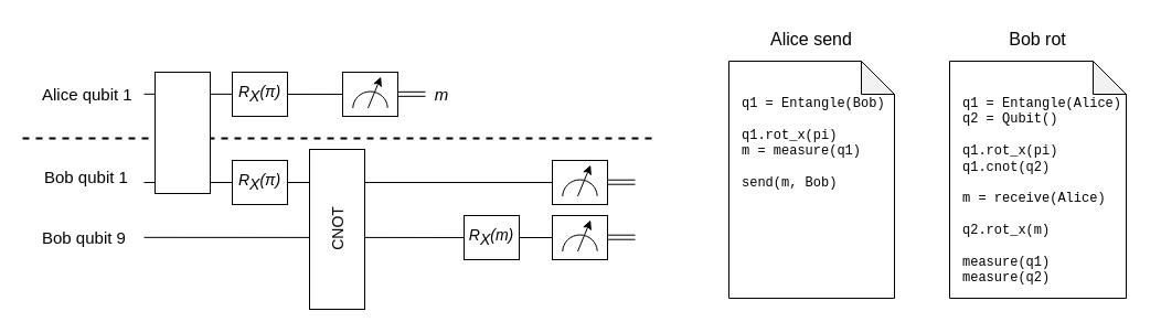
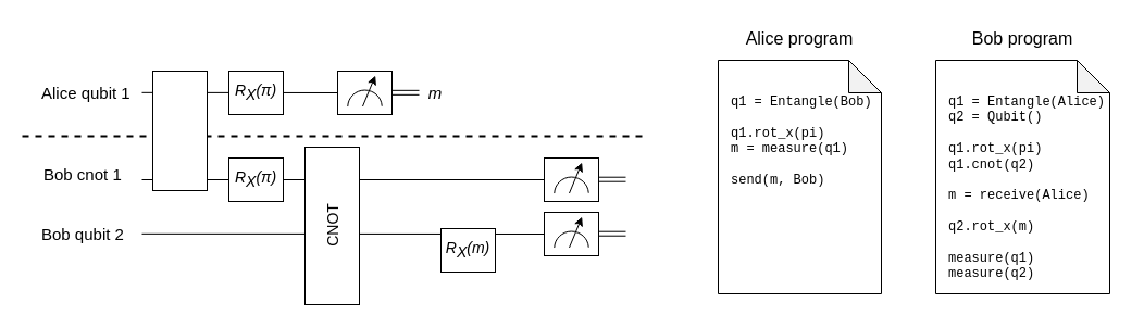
  <mxCell id="0" />
  <mxCell id="1" parent="0" />
  <mxCell id="2" value="" style="endArrow=none;html=1;dashed=1;strokeWidth=2;" edge="1" parent="1"><mxGeometry width="50" height="50" relative="1" as="geometry"><mxPoint x="20" y="125" as="sourcePoint" /><mxPoint x="590" y="125" as="targetPoint" /></mxGeometry></mxCell>
  <mxCell id="3" value="" style="shape=note;whiteSpace=wrap;html=1;backgroundOutline=1;darkOpacity=0.05;" parent="1" vertex="1"><mxGeometry x="660" y="55" width="150" height="215" as="geometry" /></mxCell>
  <mxCell id="4" value="" style="endArrow=none;html=1;shadow=0;fontFamily=DejaVu Sans;fontSize=15;entryX=0;entryY=0.5;entryDx=0;entryDy=0;" parent="1" target="18" edge="1"><mxGeometry width="50" height="50" relative="1" as="geometry"><mxPoint x="130" y="84.83" as="sourcePoint" /><mxPoint x="260" y="115" as="targetPoint" /></mxGeometry></mxCell>
  <mxCell id="5" value="" style="endArrow=none;html=1;shadow=0;fontFamily=DejaVu Sans;fontSize=15;entryX=0;entryY=0.5;entryDx=0;entryDy=0;" parent="1" target="26" edge="1"><mxGeometry width="50" height="50" relative="1" as="geometry"><mxPoint x="130" y="165" as="sourcePoint" /><mxPoint x="450" y="165" as="targetPoint" /></mxGeometry></mxCell>
  <mxCell id="6" value="" style="rounded=0;whiteSpace=wrap;html=1;strokeWidth=1;fontFamily=Helvetica;fontSize=15;align=center;spacing=0;horizontal=0;shadow=0;" parent="1" vertex="1"><mxGeometry x="140" y="65" width="50" height="110" as="geometry" /></mxCell>
  <mxCell id="7" value="&lt;i style=&quot;font-size: 15px;&quot;&gt;m&lt;/i&gt;" style="text;html=1;strokeColor=none;fillColor=none;align=center;verticalAlign=middle;whiteSpace=wrap;rounded=0;fontFamily=Helvetica;fontSize=15;spacing=0;shadow=0;" parent="1" vertex="1"><mxGeometry x="390" y="75" width="20" height="20" as="geometry" /></mxCell>
- <mxCell id="8" value="Bob qubit 1" style="text;html=1;strokeColor=none;fillColor=none;align=left;verticalAlign=middle;whiteSpace=wrap;rounded=0;fontFamily=Helvetica;fontSize=15;spacing=0;shadow=0;" parent="1" vertex="1"><mxGeometry x="40" y="150" width="80" height="20" as="geometry" /></mxCell>
+ <mxCell id="8" value="Bob cnot 1" style="text;html=1;strokeColor=none;fillColor=none;align=left;verticalAlign=middle;whiteSpace=wrap;rounded=0;fontFamily=Helvetica;fontSize=15;spacing=0;shadow=0;" parent="1" vertex="1"><mxGeometry x="40" y="150" width="80" height="20" as="geometry" /></mxCell>
  <mxCell id="9" value="Alice qubit 1" style="text;html=1;strokeColor=none;fillColor=none;align=left;verticalAlign=middle;whiteSpace=wrap;rounded=0;fontFamily=Helvetica;fontSize=15;spacing=0;shadow=0;" parent="1" vertex="1"><mxGeometry x="37.5" y="75" width="82.5" height="20" as="geometry" /></mxCell>
  <mxCell id="10" value="" style="endArrow=none;html=1;exitX=1;exitY=0.5;exitDx=0;exitDy=0;shape=link;shadow=0;fontFamily=DejaVu Sans;fontSize=15;" parent="1" edge="1"><mxGeometry width="50" height="50" relative="1" as="geometry"><mxPoint x="360" y="84.83" as="sourcePoint" /><mxPoint x="385" y="84.83" as="targetPoint" /></mxGeometry></mxCell>
- <mxCell id="11" value="Bob qubit 9" style="text;html=1;strokeColor=none;fillColor=none;align=left;verticalAlign=middle;whiteSpace=wrap;rounded=0;fontFamily=Helvetica;fontSize=15;spacing=0;shadow=0;" parent="1" vertex="1"><mxGeometry x="37.5" y="205" width="80" height="20" as="geometry" /></mxCell>
+ <mxCell id="11" value="Bob qubit 2" style="text;html=1;strokeColor=none;fillColor=none;align=left;verticalAlign=middle;whiteSpace=wrap;rounded=0;fontFamily=Helvetica;fontSize=15;spacing=0;shadow=0;" parent="1" vertex="1"><mxGeometry x="37.5" y="205" width="80" height="20" as="geometry" /></mxCell>
  <mxCell id="12" value="" style="endArrow=none;html=1;exitX=1;exitY=0.5;exitDx=0;exitDy=0;entryX=0;entryY=0.5;entryDx=0;entryDy=0;shadow=0;fontFamily=DejaVu Sans;fontSize=15;" parent="1" target="33" edge="1"><mxGeometry width="50" height="50" relative="1" as="geometry"><mxPoint x="130" y="214.83" as="sourcePoint" /><mxPoint x="690.5" y="214.83" as="targetPoint" /></mxGeometry></mxCell>
  <mxCell id="13" value="&lt;i style=&quot;font-size: 14px;&quot;&gt;R&lt;sub style=&quot;font-size: 14px;&quot;&gt;X&lt;/sub&gt;(π)&lt;/i&gt;" style="rounded=0;whiteSpace=wrap;html=1;strokeWidth=1;fontFamily=Helvetica;fontSize=14;align=center;spacing=0;horizontal=1;shadow=0;" parent="1" vertex="1"><mxGeometry x="210" y="145" width="50" height="40" as="geometry" /></mxCell>
  <mxCell id="14" value="&lt;i style=&quot;font-size: 14px;&quot;&gt;R&lt;sub style=&quot;font-size: 14px;&quot;&gt;X&lt;/sub&gt;(π)&lt;/i&gt;" style="rounded=0;whiteSpace=wrap;html=1;strokeWidth=1;fontFamily=Helvetica;fontSize=14;align=center;spacing=0;horizontal=1;shadow=0;" parent="1" vertex="1"><mxGeometry x="210" y="65" width="50" height="40" as="geometry" /></mxCell>
  <mxCell id="15" value="" style="group;shadow=0;fontFamily=DejaVu Sans;fontSize=15;" parent="1" vertex="1" connectable="0"><mxGeometry x="310" y="65" width="55" height="48.5" as="geometry" /></mxCell>
  <mxCell id="16" value="" style="group;shadow=0;fontFamily=DejaVu Sans;fontSize=15;" parent="15" vertex="1" connectable="0"><mxGeometry width="50" height="48.5" as="geometry" /></mxCell>
  <mxCell id="17" value="" style="group;shadow=0;fontFamily=DejaVu Sans;fontSize=15;" parent="16" vertex="1" connectable="0"><mxGeometry width="50" height="48.5" as="geometry" /></mxCell>
  <mxCell id="18" value="" style="rounded=0;whiteSpace=wrap;html=1;strokeWidth=1;fontFamily=DejaVu Sans;fontSize=15;align=center;spacing=0;horizontal=1;shadow=0;" parent="17" vertex="1"><mxGeometry width="50" height="40" as="geometry" /></mxCell>
  <mxCell id="19" value="" style="verticalLabelPosition=bottom;verticalAlign=top;html=1;shape=mxgraph.basic.arc;startAngle=0.755;endAngle=0.242;shadow=0;fontFamily=DejaVu Sans;fontSize=15;" parent="17" vertex="1"><mxGeometry x="9.25" y="17.543" width="31.5" height="30.957" as="geometry" /></mxCell>
  <mxCell id="20" value="" style="endArrow=classic;html=1;shadow=0;fontFamily=DejaVu Sans;fontSize=15;" parent="17" edge="1"><mxGeometry width="50" height="50" relative="1" as="geometry"><mxPoint x="23.0" y="32.505" as="sourcePoint" /><mxPoint x="34.7" y="4.128" as="targetPoint" /></mxGeometry></mxCell>
  <mxCell id="21" value="CNOT" style="rounded=0;whiteSpace=wrap;html=1;strokeWidth=1;fontFamily=Helvetica;fontSize=14;align=center;spacing=0;horizontal=0;shadow=0;" parent="1" vertex="1"><mxGeometry x="280" y="135" width="50" height="145" as="geometry" /></mxCell>
- <mxCell id="22" value="&lt;i style=&quot;font-size: 14px;&quot;&gt;R&lt;sub style=&quot;font-size: 14px;&quot;&gt;X&lt;/sub&gt;(m)&lt;/i&gt;" style="rounded=0;whiteSpace=wrap;html=1;strokeWidth=1;fontFamily=Helvetica;fontSize=14;align=center;spacing=0;horizontal=1;shadow=0;" parent="1" vertex="1"><mxGeometry x="420" y="195" width="50" height="40" as="geometry" /></mxCell>
+ <mxCell id="22" value="&lt;i style=&quot;font-size: 14px;&quot;&gt;R&lt;sub style=&quot;font-size: 14px;&quot;&gt;X&lt;/sub&gt;(m)&lt;/i&gt;" style="rounded=0;whiteSpace=wrap;html=1;strokeWidth=1;fontFamily=Helvetica;fontSize=14;align=center;spacing=0;horizontal=1;shadow=0;" parent="1" vertex="1"><mxGeometry x="405" y="210" width="50" height="40" as="geometry" /></mxCell>
  <mxCell id="23" value="" style="group;shadow=0;fontFamily=DejaVu Sans;fontSize=15;" parent="1" vertex="1" connectable="0"><mxGeometry x="500" y="145" width="55" height="48.5" as="geometry" /></mxCell>
  <mxCell id="24" value="" style="group;shadow=0;fontFamily=DejaVu Sans;fontSize=15;" parent="23" vertex="1" connectable="0"><mxGeometry width="50" height="48.5" as="geometry" /></mxCell>
  <mxCell id="25" value="" style="group;shadow=0;fontFamily=DejaVu Sans;fontSize=15;" parent="24" vertex="1" connectable="0"><mxGeometry width="50" height="48.5" as="geometry" /></mxCell>
  <mxCell id="26" value="" style="rounded=0;whiteSpace=wrap;html=1;strokeWidth=1;fontFamily=DejaVu Sans;fontSize=15;align=center;spacing=0;horizontal=1;shadow=0;" parent="25" vertex="1"><mxGeometry width="50" height="40" as="geometry" /></mxCell>
  <mxCell id="27" value="" style="verticalLabelPosition=bottom;verticalAlign=top;html=1;shape=mxgraph.basic.arc;startAngle=0.755;endAngle=0.242;shadow=0;fontFamily=DejaVu Sans;fontSize=15;" parent="25" vertex="1"><mxGeometry x="9.25" y="17.543" width="31.5" height="30.957" as="geometry" /></mxCell>
  <mxCell id="28" value="" style="endArrow=classic;html=1;shadow=0;fontFamily=DejaVu Sans;fontSize=15;" parent="25" edge="1"><mxGeometry width="50" height="50" relative="1" as="geometry"><mxPoint x="23.0" y="32.505" as="sourcePoint" /><mxPoint x="34.7" y="4.128" as="targetPoint" /></mxGeometry></mxCell>
  <mxCell id="29" value="" style="endArrow=none;html=1;exitX=1;exitY=0.5;exitDx=0;exitDy=0;shape=link;shadow=0;fontFamily=DejaVu Sans;fontSize=15;" parent="23" edge="1"><mxGeometry width="50" height="50" relative="1" as="geometry"><mxPoint x="50" y="19.71" as="sourcePoint" /><mxPoint x="75" y="19.71" as="targetPoint" /></mxGeometry></mxCell>
  <mxCell id="30" value="" style="group;shadow=0;fontFamily=DejaVu Sans;fontSize=15;" parent="1" vertex="1" connectable="0"><mxGeometry x="500" y="195" width="55" height="48.5" as="geometry" /></mxCell>
  <mxCell id="31" value="" style="group;shadow=0;fontFamily=DejaVu Sans;fontSize=15;" parent="30" vertex="1" connectable="0"><mxGeometry width="50" height="48.5" as="geometry" /></mxCell>
  <mxCell id="32" value="" style="group;shadow=0;fontFamily=DejaVu Sans;fontSize=15;" parent="31" vertex="1" connectable="0"><mxGeometry width="50" height="48.5" as="geometry" /></mxCell>
  <mxCell id="33" value="" style="rounded=0;whiteSpace=wrap;html=1;strokeWidth=1;fontFamily=DejaVu Sans;fontSize=15;align=center;spacing=0;horizontal=1;shadow=0;" parent="32" vertex="1"><mxGeometry width="50" height="40" as="geometry" /></mxCell>
  <mxCell id="34" value="" style="verticalLabelPosition=bottom;verticalAlign=top;html=1;shape=mxgraph.basic.arc;startAngle=0.755;endAngle=0.242;shadow=0;fontFamily=DejaVu Sans;fontSize=15;" parent="32" vertex="1"><mxGeometry x="9.25" y="17.543" width="31.5" height="30.957" as="geometry" /></mxCell>
  <mxCell id="35" value="" style="endArrow=classic;html=1;shadow=0;fontFamily=DejaVu Sans;fontSize=15;" parent="32" edge="1"><mxGeometry width="50" height="50" relative="1" as="geometry"><mxPoint x="23.0" y="32.505" as="sourcePoint" /><mxPoint x="34.7" y="4.128" as="targetPoint" /></mxGeometry></mxCell>
  <mxCell id="36" value="" style="endArrow=none;html=1;exitX=1;exitY=0.5;exitDx=0;exitDy=0;shape=link;shadow=0;fontFamily=DejaVu Sans;fontSize=15;" parent="1" edge="1"><mxGeometry width="50" height="50" relative="1" as="geometry"><mxPoint x="550" y="214.71" as="sourcePoint" /><mxPoint x="575" y="214.71" as="targetPoint" /></mxGeometry></mxCell>
  <mxCell id="37" value="q1 = Entangle(Bob)&lt;div&gt;&lt;br&gt;&lt;/div&gt;&lt;div&gt;q1.rot_x(pi)&lt;/div&gt;&lt;div&gt;m = measure(q1)&lt;/div&gt;&lt;div&gt;&lt;br&gt;&lt;/div&gt;&lt;div&gt;send(m, Bob)&lt;/div&gt;" style="text;html=1;align=left;verticalAlign=top;whiteSpace=wrap;rounded=0;fontFamily=Courier New;" parent="1" vertex="1"><mxGeometry x="670" y="80" width="140" height="120" as="geometry" /></mxCell>
  <mxCell id="38" value="" style="shape=note;whiteSpace=wrap;html=1;backgroundOutline=1;darkOpacity=0.05;" parent="1" vertex="1"><mxGeometry x="860" y="55" width="160" height="215" as="geometry" /></mxCell>
  <mxCell id="39" value="q1 = Entangle(Alice)&lt;div&gt;q2 = Qubit()&lt;br&gt;&lt;div&gt;&lt;br&gt;&lt;/div&gt;&lt;div&gt;q1.rot_x(pi)&lt;/div&gt;&lt;div&gt;q1.cnot(q2)&lt;/div&gt;&lt;div&gt;&lt;br&gt;&lt;/div&gt;&lt;div&gt;m = receive(Alice)&lt;/div&gt;&lt;div&gt;&lt;br&gt;&lt;/div&gt;&lt;div&gt;q2.rot_x(m)&lt;/div&gt;&lt;/div&gt;&lt;div&gt;&lt;br&gt;&lt;/div&gt;&lt;div&gt;measure(q1)&lt;/div&gt;&lt;div&gt;measure(q2)&lt;/div&gt;" style="text;html=1;align=left;verticalAlign=top;whiteSpace=wrap;rounded=0;fontFamily=Courier New;" parent="1" vertex="1"><mxGeometry x="870" y="80" width="160" height="190" as="geometry" /></mxCell>
- <mxCell id="40" value="Alice send" style="text;html=1;strokeColor=none;fillColor=none;align=center;verticalAlign=middle;whiteSpace=wrap;rounded=0;fontSize=16;" vertex="1" parent="1"><mxGeometry x="675" y="20" width="120" height="30" as="geometry" /></mxCell>
- <mxCell id="41" value="Bob rot" style="text;html=1;strokeColor=none;fillColor=none;align=center;verticalAlign=middle;whiteSpace=wrap;rounded=0;fontSize=16;" vertex="1" parent="1"><mxGeometry x="880" y="20" width="120" height="30" as="geometry" /></mxCell>
+ <mxCell id="40" value="Alice program" style="text;html=1;strokeColor=none;fillColor=none;align=center;verticalAlign=middle;whiteSpace=wrap;rounded=0;fontSize=16;" vertex="1" parent="1"><mxGeometry x="675" y="20" width="120" height="30" as="geometry" /></mxCell>
+ <mxCell id="41" value="Bob program" style="text;html=1;strokeColor=none;fillColor=none;align=center;verticalAlign=middle;whiteSpace=wrap;rounded=0;fontSize=16;" vertex="1" parent="1"><mxGeometry x="880" y="20" width="120" height="30" as="geometry" /></mxCell>
